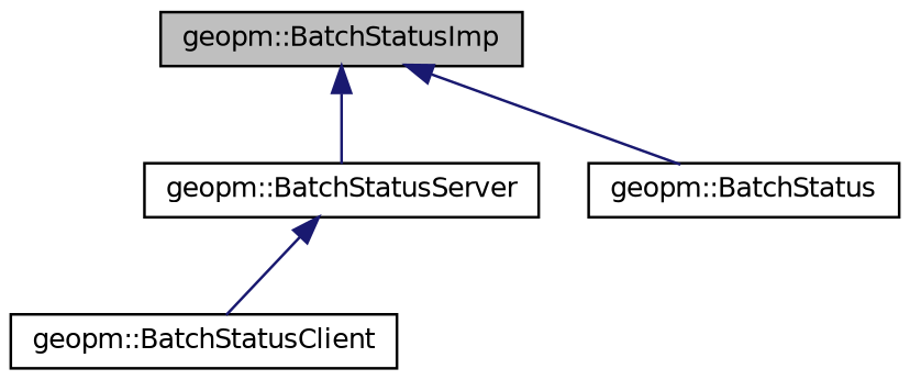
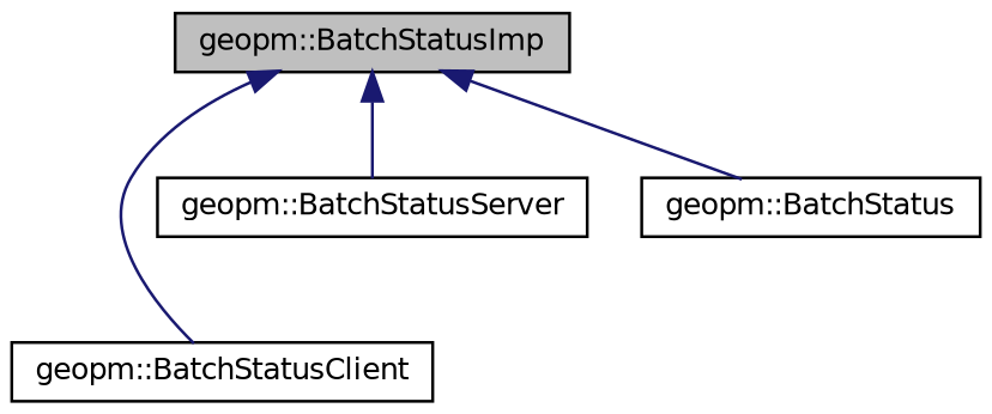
  digraph {
    node [color=black fillcolor=white fontname=Helvetica fontsize=10 shape=record style=filled]
    edge [color=midnightblue dir=back fontname=Helvetica fontsize=10 labelfontname=Helvetica labelfontsize=10 style=solid]
    n1 [fillcolor=grey75 fontcolor=black height=0.2 label="geopm::BatchStatusImp" width=0.4]
    n2 [height=0.2 label="geopm::BatchStatusClient" width=0.4]
    n3 [height=0.2 label="geopm::BatchStatusServer" width=0.4]
    n4 [height=0.2 label="geopm::BatchStatus" width=0.4]
-   n3 -> n2
+   n1 -> n2
    n1 -> n3
    n1 -> n4
  }
